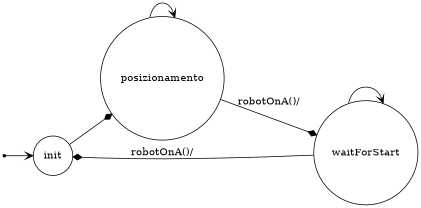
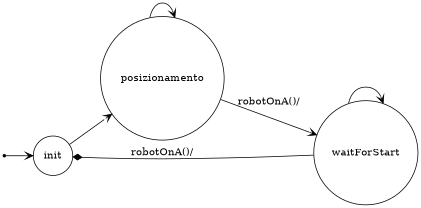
  digraph {
    rankdir=LR
    node [shape=circle]
    edge [arrowhead=vee]
    iniziale [shape=point]
    init
    posizionamento
    waitForStart
    iniziale -> init
-   init -> posizionamento [arrowhead=diamond]
+   init -> posizionamento
    posizionamento -> posizionamento
-   posizionamento -> waitForStart [arrowhead=diamond label="robotOnA()/"]
+   posizionamento -> waitForStart [label="robotOnA()/"]
    waitForStart -> init [arrowhead=diamond label="robotOnA()/"]
    waitForStart -> waitForStart
  }
